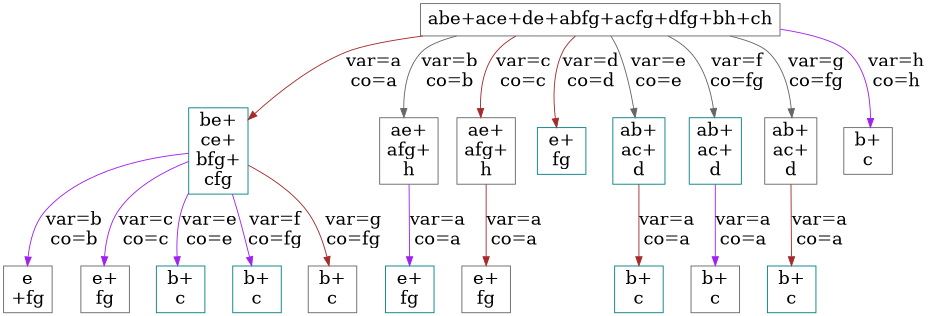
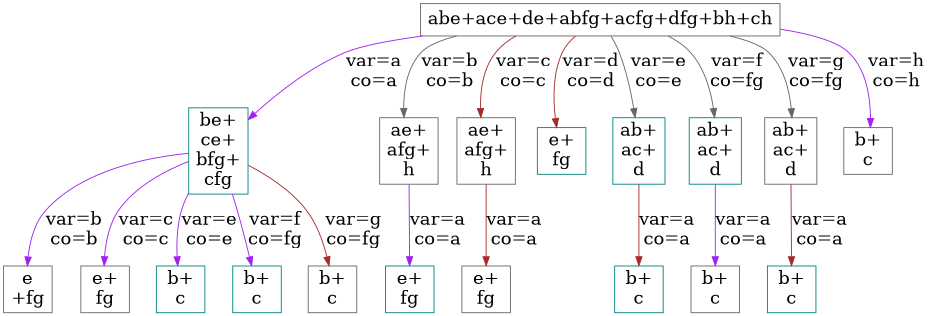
  digraph {
    node [fontsize=20 shape=box color=gray40]
    edge [fontsize=20 color=purple]
    n1 [label="abe+ace+de+abfg+acfg+dfg+bh+ch"]
    n2 [label="be+\nce+\nbfg+\ncfg" color=teal]
    n3 [label="ae+\nafg+\nh"]
    n4 [label="ae+\nafg+\nh"]
    n5 [label="e+\nfg" color=teal]
    n6 [label="ab+\nac+\nd" color=teal]
    n7 [label="ab+\nac+\nd" color=teal]
    n8 [label="ab+\nac+\nd"]
    n9 [label="b+\nc"]
    n10 [label="e\n+fg"]
    n11 [label="e+\nfg"]
    n12 [label="b+\nc" color=teal]
    n13 [label="b+\nc" color=teal]
    n14 [label="b+\nc"]
    n15 [label="e+\nfg" color=teal]
    n16 [label="e+\nfg"]
    n17 [label="b+\nc" color=teal]
    n18 [label="b+\nc"]
    n19 [label="b+\nc" color=teal]
-   n1 -> n2 [label="var=a\nco=a" color=brown]
+   n1 -> n2 [label="var=a\nco=a"]
    n1 -> n3 [label="var=b\nco=b" color=gray40]
    n1 -> n4 [label="var=c\nco=c" color=brown]
    n1 -> n5 [label="var=d\nco=d" color=brown]
    n1 -> n6 [label="var=e\nco=e" color=gray40]
    n1 -> n7 [label="var=f\nco=fg" color=gray40]
    n1 -> n8 [label="var=g\nco=fg" color=gray40]
    n1 -> n9 [label="var=h\nco=h"]
    n2 -> n10 [label="var=b\nco=b"]
    n2 -> n11 [label="var=c\nco=c"]
    n2 -> n12 [label="var=e\nco=e"]
    n2 -> n13 [label="var=f\nco=fg"]
    n2 -> n14 [label="var=g\nco=fg" color=brown]
    n3 -> n15 [label="var=a\nco=a"]
    n4 -> n16 [label="var=a\nco=a" color=brown]
    n6 -> n17 [label="var=a\nco=a" color=brown]
    n7 -> n18 [label="var=a\nco=a"]
    n8 -> n19 [label="var=a\nco=a" color=brown]
  }
